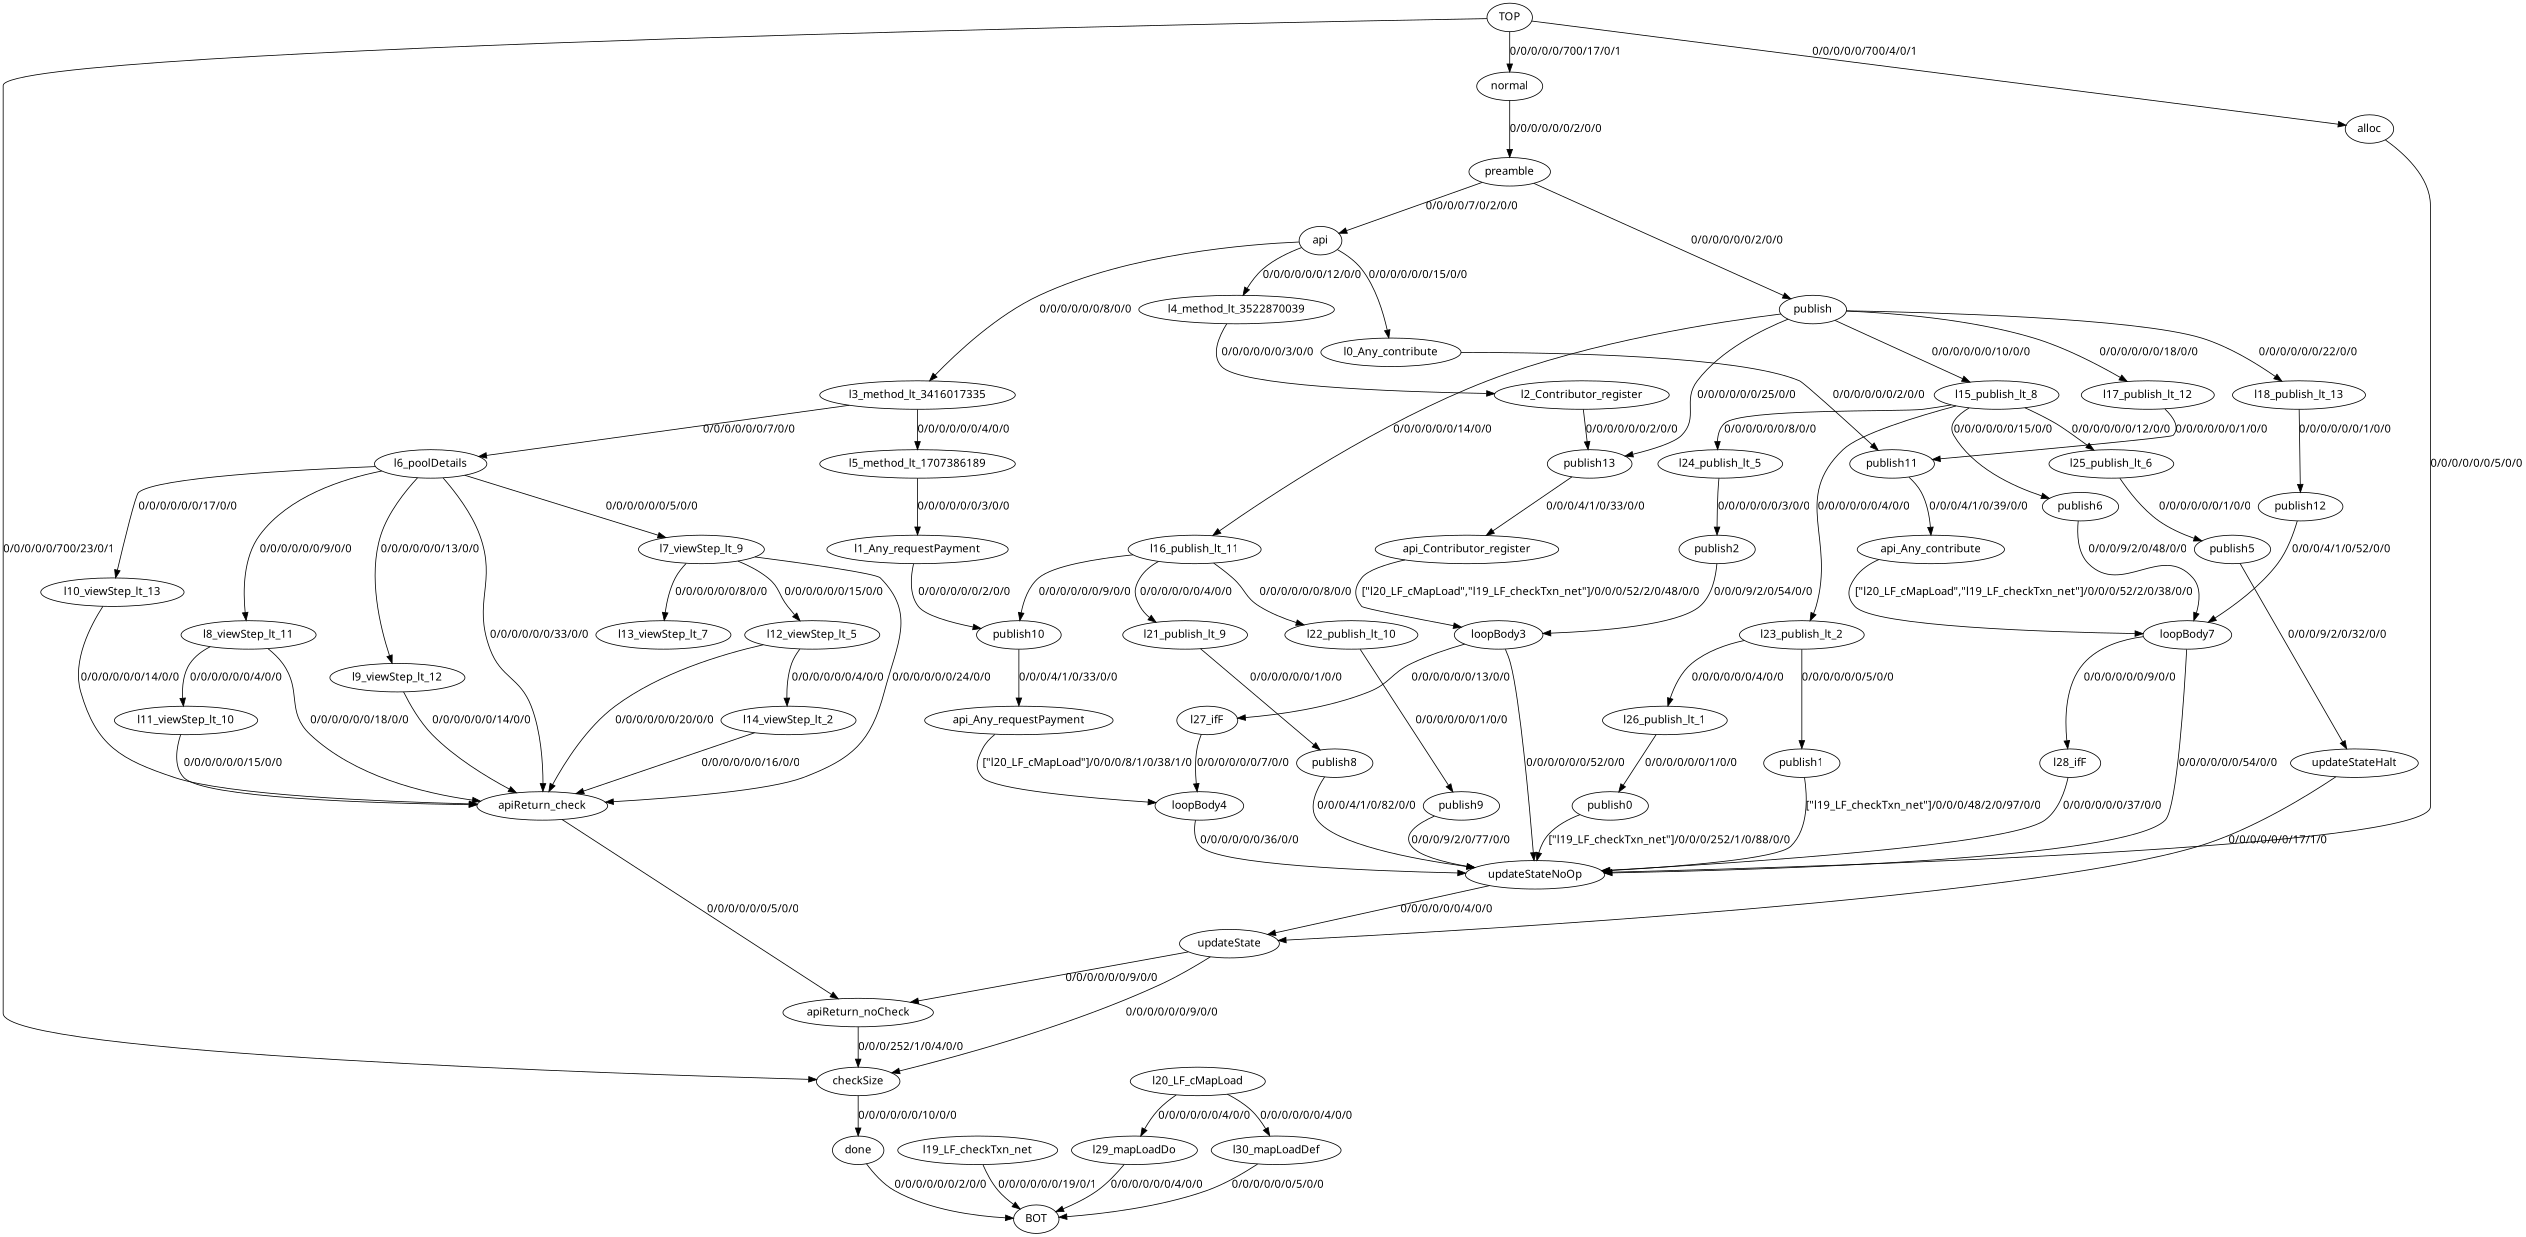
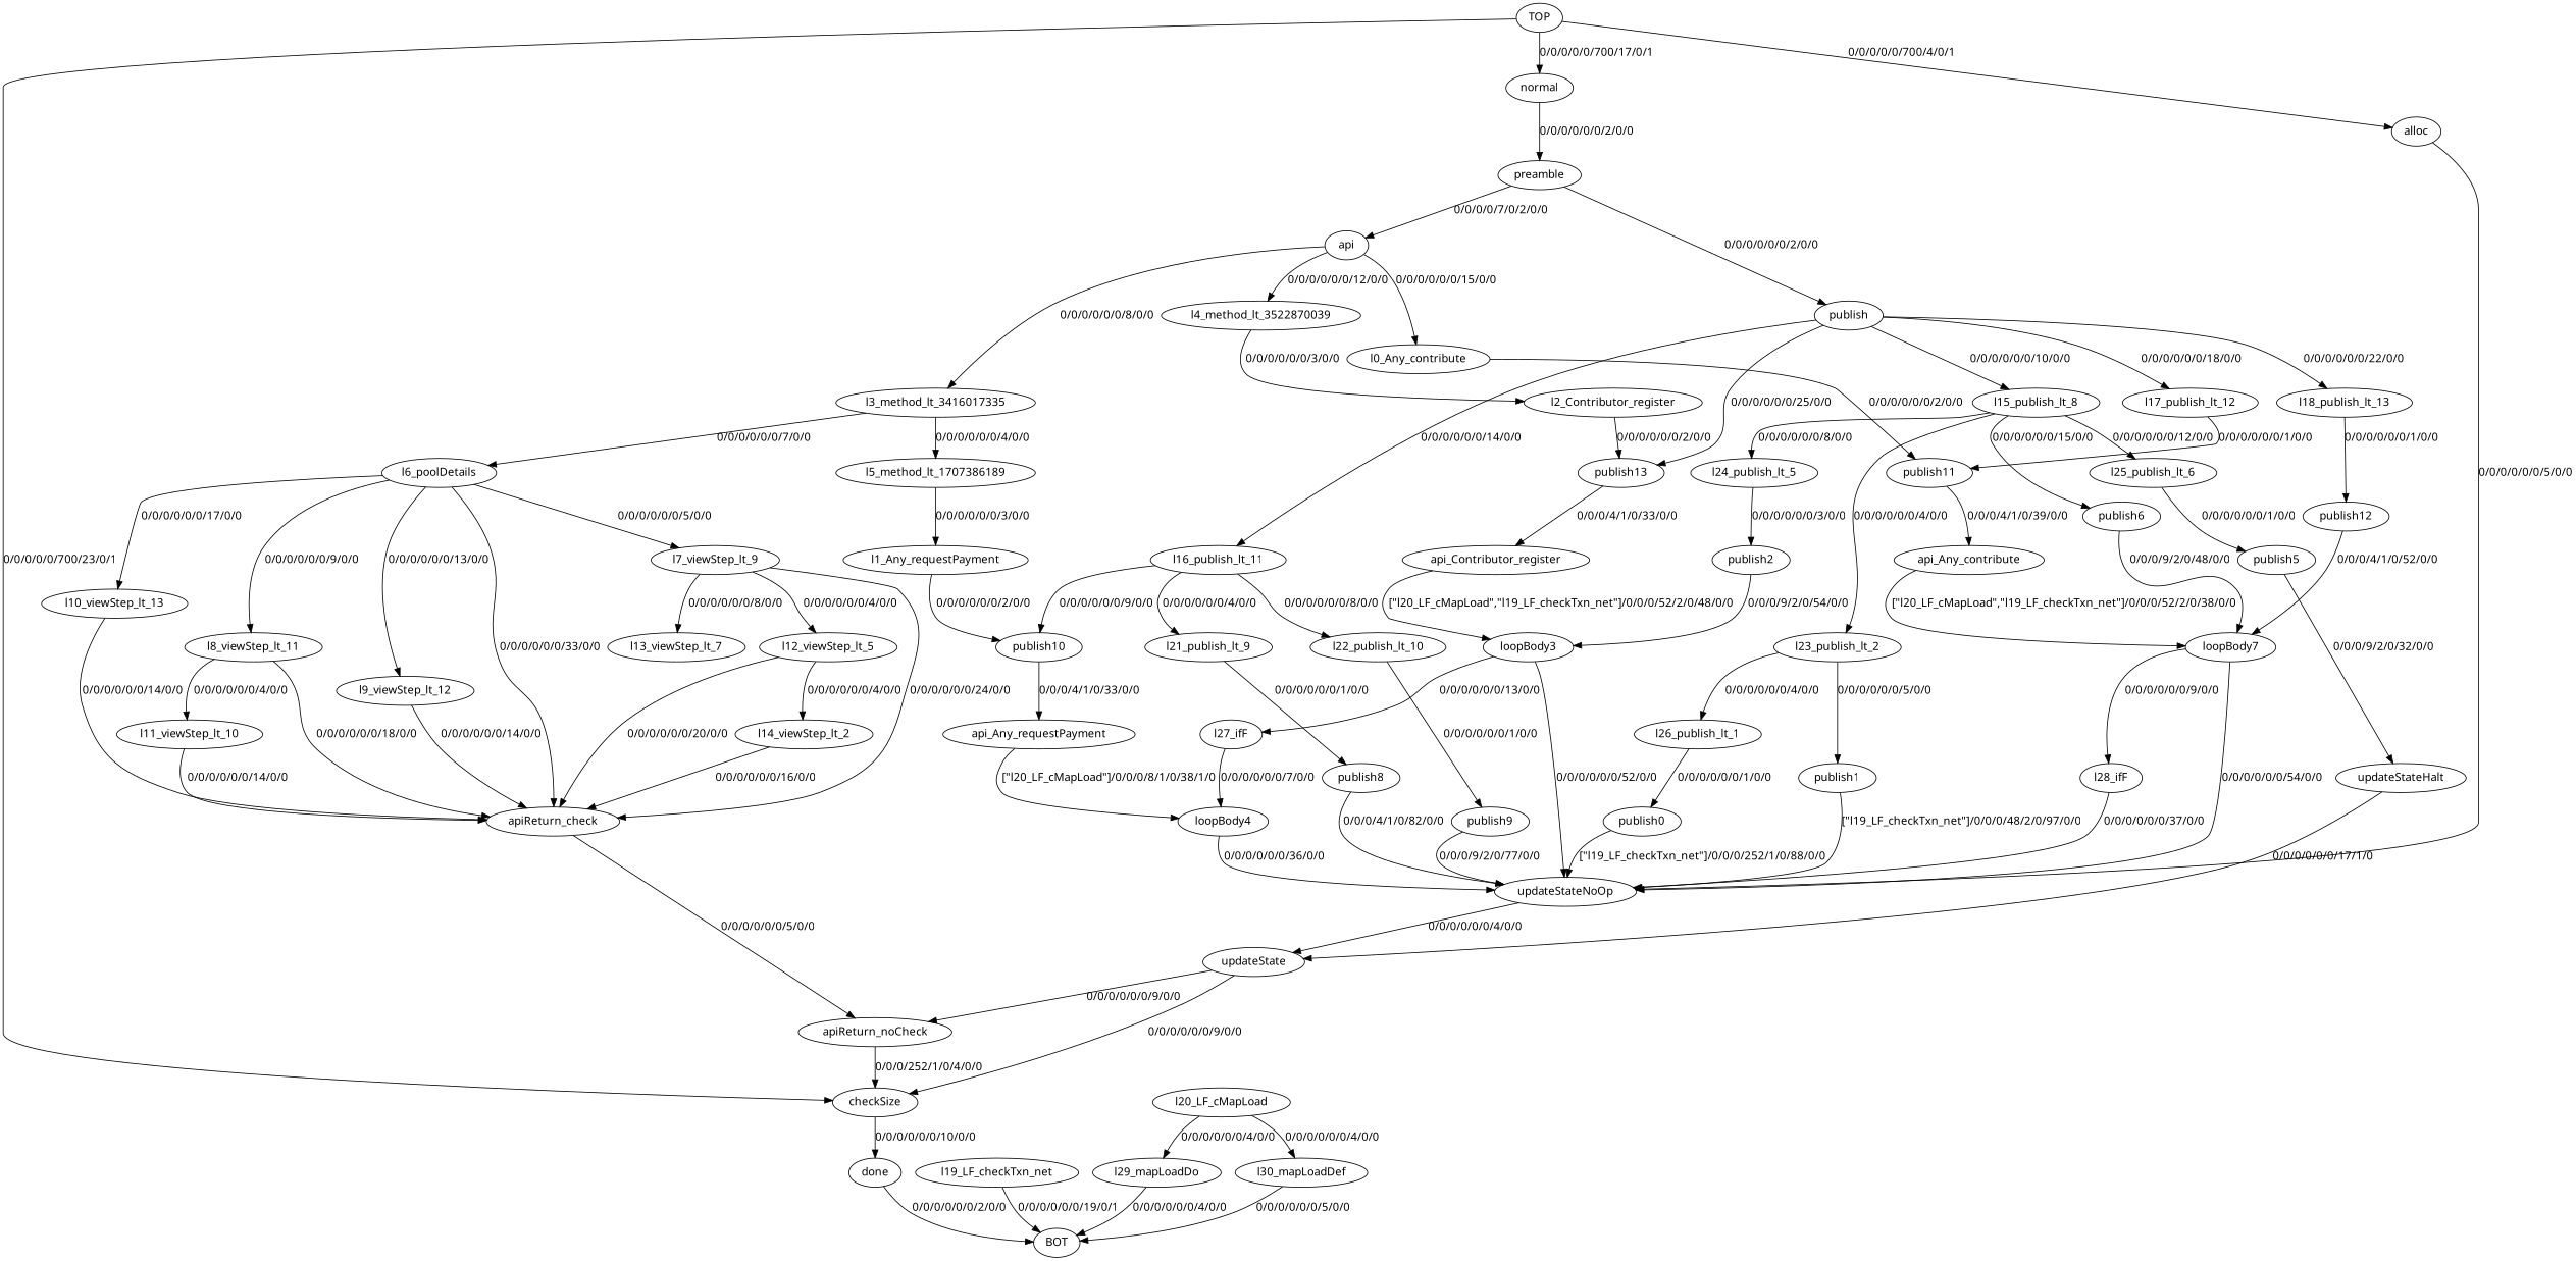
  digraph {
    fontname="Noto Sans"
    node [fontname="Noto Sans"]
    edge [fontname="Noto Sans"]
    TOP
    alloc
    checkSize
    normal
    updateStateNoOp
    done
    preamble
    updateState
    BOT
    api
    publish
    apiReturn_noCheck
    l0_Any_contribute
    l3_method_lt_3416017335
    l4_method_lt_3522870039
    publish11
    l5_method_lt_1707386189
    l6_poolDetails
    l2_Contributor_register
    api_Any_contribute
    l1_Any_requestPayment
    apiReturn_check
    l10_viewStep_lt_13
    l7_viewStep_lt_9
    l8_viewStep_lt_11
    l9_viewStep_lt_12
    publish13
    loopBody7
    l28_ifF
    api_Any_requestPayment
    loopBody4
    api_Contributor_register
    loopBody3
    l27_ifF
    l11_viewStep_lt_10
    l12_viewStep_lt_5
    l14_viewStep_lt_2
    l15_publish_lt_8
    l23_publish_lt_2
    l24_publish_lt_5
    l25_publish_lt_6
    publish6
    l26_publish_lt_1
    publish1
    publish2
    publish5
    publish0
    updateStateHalt
    l16_publish_lt_11
    l21_publish_lt_9
    l22_publish_lt_10
    publish10
    publish8
    publish9
    l17_publish_lt_12
    l18_publish_lt_13
    publish12
    l19_LF_checkTxn_net
    l20_LF_cMapLoad
    l29_mapLoadDo
    l30_mapLoadDef
    l13_viewStep_lt_7
    TOP -> alloc [label="0/0/0/0/0/700/4/0/1"]
    TOP -> checkSize [label="0/0/0/0/0/700/23/0/1"]
    TOP -> normal [label="0/0/0/0/0/700/17/0/1"]
    alloc -> updateStateNoOp [label="0/0/0/0/0/0/5/0/0"]
    checkSize -> done [label="0/0/0/0/0/0/10/0/0"]
    normal -> preamble [label="0/0/0/0/0/0/2/0/0"]
    updateStateNoOp -> updateState [label="0/0/0/0/0/0/4/0/0"]
    done -> BOT [label="0/0/0/0/0/0/2/0/0"]
    preamble -> api [label="0/0/0/0/7/0/2/0/0"]
    preamble -> publish [label="0/0/0/0/0/0/2/0/0"]
    updateState -> checkSize [label="0/0/0/0/0/0/9/0/0"]
    updateState -> apiReturn_noCheck [label="0/0/0/0/0/0/9/0/0"]
    api -> l0_Any_contribute [label="0/0/0/0/0/0/15/0/0"]
    api -> l3_method_lt_3416017335 [label="0/0/0/0/0/0/8/0/0"]
    api -> l4_method_lt_3522870039 [label="0/0/0/0/0/0/12/0/0"]
    publish -> publish13 [label="0/0/0/0/0/0/25/0/0"]
    publish -> l15_publish_lt_8 [label="0/0/0/0/0/0/10/0/0"]
    publish -> l16_publish_lt_11 [label="0/0/0/0/0/0/14/0/0"]
    publish -> l17_publish_lt_12 [label="0/0/0/0/0/0/18/0/0"]
    publish -> l18_publish_lt_13 [label="0/0/0/0/0/0/22/0/0"]
    apiReturn_noCheck -> checkSize [label="0/0/0/252/1/0/4/0/0"]
    l0_Any_contribute -> publish11 [label="0/0/0/0/0/0/2/0/0"]
    l3_method_lt_3416017335 -> l5_method_lt_1707386189 [label="0/0/0/0/0/0/4/0/0"]
    l3_method_lt_3416017335 -> l6_poolDetails [label="0/0/0/0/0/0/7/0/0"]
    l4_method_lt_3522870039 -> l2_Contributor_register [label="0/0/0/0/0/0/3/0/0"]
    publish11 -> api_Any_contribute [label="0/0/0/4/1/0/39/0/0"]
    l5_method_lt_1707386189 -> l1_Any_requestPayment [label="0/0/0/0/0/0/3/0/0"]
    l6_poolDetails -> apiReturn_check [label="0/0/0/0/0/0/33/0/0"]
    l6_poolDetails -> l10_viewStep_lt_13 [label="0/0/0/0/0/0/17/0/0"]
    l6_poolDetails -> l7_viewStep_lt_9 [label="0/0/0/0/0/0/5/0/0"]
    l6_poolDetails -> l8_viewStep_lt_11 [label="0/0/0/0/0/0/9/0/0"]
    l6_poolDetails -> l9_viewStep_lt_12 [label="0/0/0/0/0/0/13/0/0"]
    l2_Contributor_register -> publish13 [label="0/0/0/0/0/0/2/0/0"]
    api_Any_contribute -> loopBody7 [label="[\"l20_LF_cMapLoad\",\"l19_LF_checkTxn_net\"]/0/0/0/52/2/0/38/0/0"]
    l1_Any_requestPayment -> publish10 [label="0/0/0/0/0/0/2/0/0"]
    apiReturn_check -> apiReturn_noCheck [label="0/0/0/0/0/0/5/0/0"]
    l10_viewStep_lt_13 -> apiReturn_check [label="0/0/0/0/0/0/14/0/0"]
    l7_viewStep_lt_9 -> apiReturn_check [label="0/0/0/0/0/0/24/0/0"]
-   l7_viewStep_lt_9 -> l12_viewStep_lt_5 [label="0/0/0/0/0/0/15/0/0"]
+   l7_viewStep_lt_9 -> l12_viewStep_lt_5 [label="0/0/0/0/0/0/4/0/0"]
    l7_viewStep_lt_9 -> l13_viewStep_lt_7 [label="0/0/0/0/0/0/8/0/0"]
    l8_viewStep_lt_11 -> apiReturn_check [label="0/0/0/0/0/0/18/0/0"]
    l8_viewStep_lt_11 -> l11_viewStep_lt_10 [label="0/0/0/0/0/0/4/0/0"]
    l9_viewStep_lt_12 -> apiReturn_check [label="0/0/0/0/0/0/14/0/0"]
    publish13 -> api_Contributor_register [label="0/0/0/4/1/0/33/0/0"]
    loopBody7 -> updateStateNoOp [label="0/0/0/0/0/0/54/0/0"]
    loopBody7 -> l28_ifF [label="0/0/0/0/0/0/9/0/0"]
    l28_ifF -> updateStateNoOp [label="0/0/0/0/0/0/37/0/0"]
    api_Any_requestPayment -> loopBody4 [label="[\"l20_LF_cMapLoad\"]/0/0/0/8/1/0/38/1/0"]
    loopBody4 -> updateStateNoOp [label="0/0/0/0/0/0/36/0/0"]
    api_Contributor_register -> loopBody3 [label="[\"l20_LF_cMapLoad\",\"l19_LF_checkTxn_net\"]/0/0/0/52/2/0/48/0/0"]
    loopBody3 -> updateStateNoOp [label="0/0/0/0/0/0/52/0/0"]
    loopBody3 -> l27_ifF [label="0/0/0/0/0/0/13/0/0"]
    l27_ifF -> loopBody4 [label="0/0/0/0/0/0/7/0/0"]
-   l11_viewStep_lt_10 -> apiReturn_check [label="0/0/0/0/0/0/15/0/0"]
+   l11_viewStep_lt_10 -> apiReturn_check [label="0/0/0/0/0/0/14/0/0"]
    l12_viewStep_lt_5 -> apiReturn_check [label="0/0/0/0/0/0/20/0/0"]
    l12_viewStep_lt_5 -> l14_viewStep_lt_2 [label="0/0/0/0/0/0/4/0/0"]
    l14_viewStep_lt_2 -> apiReturn_check [label="0/0/0/0/0/0/16/0/0"]
    l15_publish_lt_8 -> l23_publish_lt_2 [label="0/0/0/0/0/0/4/0/0"]
    l15_publish_lt_8 -> l24_publish_lt_5 [label="0/0/0/0/0/0/8/0/0"]
    l15_publish_lt_8 -> l25_publish_lt_6 [label="0/0/0/0/0/0/12/0/0"]
    l15_publish_lt_8 -> publish6 [label="0/0/0/0/0/0/15/0/0"]
    l23_publish_lt_2 -> l26_publish_lt_1 [label="0/0/0/0/0/0/4/0/0"]
    l23_publish_lt_2 -> publish1 [label="0/0/0/0/0/0/5/0/0"]
    l24_publish_lt_5 -> publish2 [label="0/0/0/0/0/0/3/0/0"]
    l25_publish_lt_6 -> publish5 [label="0/0/0/0/0/0/1/0/0"]
    publish6 -> loopBody7 [label="0/0/0/9/2/0/48/0/0"]
    l26_publish_lt_1 -> publish0 [label="0/0/0/0/0/0/1/0/0"]
    publish1 -> updateStateNoOp [label="[\"l19_LF_checkTxn_net\"]/0/0/0/48/2/0/97/0/0"]
    publish2 -> loopBody3 [label="0/0/0/9/2/0/54/0/0"]
    publish5 -> updateStateHalt [label="0/0/0/9/2/0/32/0/0"]
    publish0 -> updateStateNoOp [label="[\"l19_LF_checkTxn_net\"]/0/0/0/252/1/0/88/0/0"]
    updateStateHalt -> updateState [label="0/0/0/0/0/0/17/1/0"]
    l16_publish_lt_11 -> l21_publish_lt_9 [label="0/0/0/0/0/0/4/0/0"]
    l16_publish_lt_11 -> l22_publish_lt_10 [label="0/0/0/0/0/0/8/0/0"]
    l16_publish_lt_11 -> publish10 [label="0/0/0/0/0/0/9/0/0"]
    l21_publish_lt_9 -> publish8 [label="0/0/0/0/0/0/1/0/0"]
    l22_publish_lt_10 -> publish9 [label="0/0/0/0/0/0/1/0/0"]
    publish10 -> api_Any_requestPayment [label="0/0/0/4/1/0/33/0/0"]
    publish8 -> updateStateNoOp [label="0/0/0/4/1/0/82/0/0"]
    publish9 -> updateStateNoOp [label="0/0/0/9/2/0/77/0/0"]
    l17_publish_lt_12 -> publish11 [label="0/0/0/0/0/0/1/0/0"]
    l18_publish_lt_13 -> publish12 [label="0/0/0/0/0/0/1/0/0"]
    publish12 -> loopBody7 [label="0/0/0/4/1/0/52/0/0"]
    l19_LF_checkTxn_net -> BOT [label="0/0/0/0/0/0/19/0/1"]
    l20_LF_cMapLoad -> l29_mapLoadDo [label="0/0/0/0/0/0/4/0/0"]
    l20_LF_cMapLoad -> l30_mapLoadDef [label="0/0/0/0/0/0/4/0/0"]
    l29_mapLoadDo -> BOT [label="0/0/0/0/0/0/4/0/0"]
    l30_mapLoadDef -> BOT [label="0/0/0/0/0/0/5/0/0"]
  }
